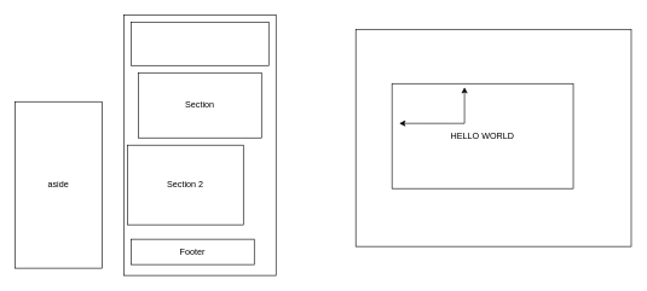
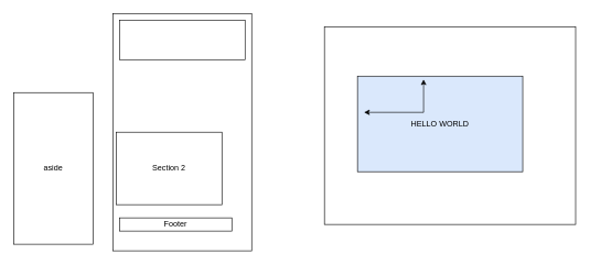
  <mxCell id="0" />
  <mxCell id="1" parent="0" />
  <mxCell id="2" value="" style="rounded=0;whiteSpace=wrap;html=1;" vertex="1" parent="1"><mxGeometry x="170" y="20" width="210" height="360" as="geometry" /></mxCell>
  <mxCell id="3" value="" style="rounded=0;whiteSpace=wrap;html=1;" vertex="1" parent="1"><mxGeometry x="180" y="30" width="190" height="60" as="geometry" /></mxCell>
- <mxCell id="4" value="Section" style="rounded=0;whiteSpace=wrap;html=1;" vertex="1" parent="1"><mxGeometry x="190" y="100" width="170" height="90" as="geometry" /></mxCell>
  <mxCell id="5" value="Section 2" style="rounded=0;whiteSpace=wrap;html=1;" vertex="1" parent="1"><mxGeometry x="175" y="200" width="160" height="110" as="geometry" /></mxCell>
- <mxCell id="6" value="Footer" style="rounded=0;whiteSpace=wrap;html=1;" vertex="1" parent="1"><mxGeometry x="180" y="330" width="170" height="35" as="geometry" /></mxCell>
+ <mxCell id="6" value="Footer" style="rounded=0;whiteSpace=wrap;html=1;" vertex="1" parent="1"><mxGeometry x="180" y="330" width="170" height="20" as="geometry" /></mxCell>
  <mxCell id="7" value="aside" style="rounded=0;whiteSpace=wrap;html=1;" vertex="1" parent="1"><mxGeometry x="20" y="140" width="120" height="230" as="geometry" /></mxCell>
  <mxCell id="8" value="" style="rounded=0;whiteSpace=wrap;html=1;" vertex="1" parent="1"><mxGeometry x="490" y="40" width="380" height="300" as="geometry" /></mxCell>
- <mxCell id="9" value="HELLO WORLD" style="rounded=0;whiteSpace=wrap;html=1;" vertex="1" parent="1"><mxGeometry x="540" y="115" width="250" height="145" as="geometry" /></mxCell>
+ <mxCell id="9" value="HELLO WORLD" style="rounded=0;whiteSpace=wrap;html=1;fillColor=#dae8fc;" vertex="1" parent="1"><mxGeometry x="540" y="115" width="250" height="145" as="geometry" /></mxCell>
  <mxCell id="10" value="" style="endArrow=classic;startArrow=classic;html=1;rounded=0;exitX=0.04;exitY=0.379;exitDx=0;exitDy=0;exitPerimeter=0;" edge="1" parent="1" source="9"><mxGeometry width="50" height="50" relative="1" as="geometry"><mxPoint x="590" y="170" as="sourcePoint" /><mxPoint x="640" y="120" as="targetPoint" /><Array as="points"><mxPoint x="640" y="170" /></Array></mxGeometry></mxCell>
